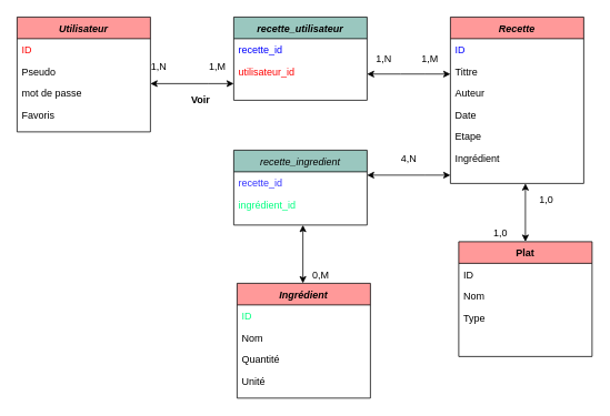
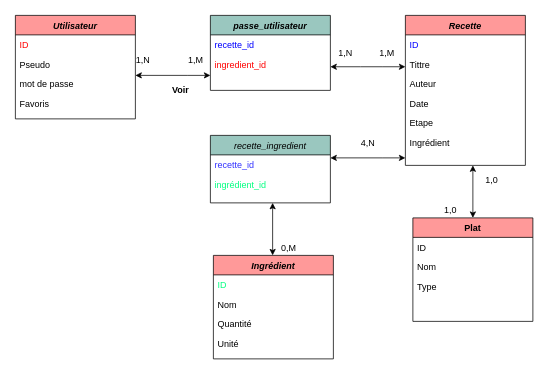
  <mxCell id="0" />
  <mxCell id="1" parent="0" />
  <mxCell id="2" value="Utilisateur" style="swimlane;fontStyle=3;align=center;verticalAlign=top;childLayout=stackLayout;horizontal=1;startSize=26;horizontalStack=0;resizeParent=1;resizeLast=0;collapsible=1;marginBottom=0;rounded=0;shadow=0;strokeWidth=1;fontColor=#000000;fillColor=#FF9999;" parent="1" vertex="1"><mxGeometry x="20" y="20" width="160" height="138" as="geometry"><mxRectangle x="230" y="140" width="160" height="26" as="alternateBounds" /></mxGeometry></mxCell>
  <mxCell id="3" value="ID" style="text;align=left;verticalAlign=top;spacingLeft=4;spacingRight=4;overflow=hidden;rotatable=0;points=[[0,0.5],[1,0.5]];portConstraint=eastwest;fontColor=#FF0000;" parent="2" vertex="1"><mxGeometry y="26" width="160" height="26" as="geometry" /></mxCell>
  <mxCell id="4" value="Pseudo" style="text;align=left;verticalAlign=top;spacingLeft=4;spacingRight=4;overflow=hidden;rotatable=0;points=[[0,0.5],[1,0.5]];portConstraint=eastwest;rounded=0;shadow=0;html=0;" parent="2" vertex="1"><mxGeometry y="52" width="160" height="26" as="geometry" /></mxCell>
  <mxCell id="5" value="mot de passe" style="text;align=left;verticalAlign=top;spacingLeft=4;spacingRight=4;overflow=hidden;rotatable=0;points=[[0,0.5],[1,0.5]];portConstraint=eastwest;rounded=0;shadow=0;html=0;" parent="2" vertex="1"><mxGeometry y="78" width="160" height="26" as="geometry" /></mxCell>
  <mxCell id="6" value="Favoris" style="text;align=left;verticalAlign=top;spacingLeft=4;spacingRight=4;overflow=hidden;rotatable=0;points=[[0,0.5],[1,0.5]];portConstraint=eastwest;rounded=0;shadow=0;html=0;" vertex="1" parent="2"><mxGeometry y="104" width="160" height="26" as="geometry" /></mxCell>
  <mxCell id="7" value="Recette" style="swimlane;fontStyle=3;align=center;verticalAlign=top;childLayout=stackLayout;horizontal=1;startSize=26;horizontalStack=0;resizeParent=1;resizeLast=0;collapsible=1;marginBottom=0;rounded=0;shadow=0;strokeWidth=1;fillColor=#FF9999;" vertex="1" parent="1"><mxGeometry x="540" y="20" width="160" height="200" as="geometry"><mxRectangle x="230" y="140" width="160" height="26" as="alternateBounds" /></mxGeometry></mxCell>
  <mxCell id="8" value="ID" style="text;align=left;verticalAlign=top;spacingLeft=4;spacingRight=4;overflow=hidden;rotatable=0;points=[[0,0.5],[1,0.5]];portConstraint=eastwest;fontColor=#0000FF;" vertex="1" parent="7"><mxGeometry y="26" width="160" height="26" as="geometry" /></mxCell>
  <mxCell id="9" value="Tittre" style="text;align=left;verticalAlign=top;spacingLeft=4;spacingRight=4;overflow=hidden;rotatable=0;points=[[0,0.5],[1,0.5]];portConstraint=eastwest;rounded=0;shadow=0;html=0;" vertex="1" parent="7"><mxGeometry y="52" width="160" height="26" as="geometry" /></mxCell>
  <mxCell id="10" value="Auteur" style="text;align=left;verticalAlign=top;spacingLeft=4;spacingRight=4;overflow=hidden;rotatable=0;points=[[0,0.5],[1,0.5]];portConstraint=eastwest;rounded=0;shadow=0;html=0;" vertex="1" parent="7"><mxGeometry y="78" width="160" height="26" as="geometry" /></mxCell>
  <mxCell id="11" value="Date" style="text;align=left;verticalAlign=top;spacingLeft=4;spacingRight=4;overflow=hidden;rotatable=0;points=[[0,0.5],[1,0.5]];portConstraint=eastwest;rounded=0;shadow=0;html=0;" vertex="1" parent="7"><mxGeometry y="104" width="160" height="26" as="geometry" /></mxCell>
  <mxCell id="12" value="Etape" style="text;align=left;verticalAlign=top;spacingLeft=4;spacingRight=4;overflow=hidden;rotatable=0;points=[[0,0.5],[1,0.5]];portConstraint=eastwest;rounded=0;shadow=0;html=0;" vertex="1" parent="7"><mxGeometry y="130" width="160" height="26" as="geometry" /></mxCell>
  <mxCell id="13" value="Ingrédient" style="text;align=left;verticalAlign=top;spacingLeft=4;spacingRight=4;overflow=hidden;rotatable=0;points=[[0,0.5],[1,0.5]];portConstraint=eastwest;rounded=0;shadow=0;html=0;" vertex="1" parent="7"><mxGeometry y="156" width="160" height="26" as="geometry" /></mxCell>
  <mxCell id="14" value="Plat" style="swimlane;fontStyle=1;align=center;verticalAlign=top;childLayout=stackLayout;horizontal=1;startSize=26;horizontalStack=0;resizeParent=1;resizeLast=0;collapsible=1;marginBottom=0;rounded=0;shadow=0;strokeWidth=1;fillColor=#FF9999;" vertex="1" parent="1"><mxGeometry x="550" y="290" width="160" height="138" as="geometry"><mxRectangle x="230" y="140" width="160" height="26" as="alternateBounds" /></mxGeometry></mxCell>
  <mxCell id="15" value="ID" style="text;align=left;verticalAlign=top;spacingLeft=4;spacingRight=4;overflow=hidden;rotatable=0;points=[[0,0.5],[1,0.5]];portConstraint=eastwest;" vertex="1" parent="14"><mxGeometry y="26" width="160" height="26" as="geometry" /></mxCell>
  <mxCell id="16" value="Nom" style="text;align=left;verticalAlign=top;spacingLeft=4;spacingRight=4;overflow=hidden;rotatable=0;points=[[0,0.5],[1,0.5]];portConstraint=eastwest;rounded=0;shadow=0;html=0;" vertex="1" parent="14"><mxGeometry y="52" width="160" height="26" as="geometry" /></mxCell>
  <mxCell id="17" value="Type" style="text;align=left;verticalAlign=top;spacingLeft=4;spacingRight=4;overflow=hidden;rotatable=0;points=[[0,0.5],[1,0.5]];portConstraint=eastwest;rounded=0;shadow=0;html=0;" vertex="1" parent="14"><mxGeometry y="78" width="160" height="26" as="geometry" /></mxCell>
  <mxCell id="18" value="" style="endArrow=classic;startArrow=classic;html=1;rounded=0;" edge="1" parent="1"><mxGeometry width="50" height="50" relative="1" as="geometry"><mxPoint x="180" y="100" as="sourcePoint" /><mxPoint x="280" y="100" as="targetPoint" /><Array as="points"><mxPoint x="250" y="100" /></Array></mxGeometry></mxCell>
  <mxCell id="19" value="" style="endArrow=classic;startArrow=classic;html=1;rounded=0;" edge="1" parent="1"><mxGeometry width="50" height="50" relative="1" as="geometry"><mxPoint x="630" y="220" as="sourcePoint" /><mxPoint x="630" y="290" as="targetPoint" /><Array as="points" /></mxGeometry></mxCell>
  <mxCell id="20" value="1,N" style="text;html=1;align=center;verticalAlign=middle;resizable=0;points=[];autosize=1;strokeColor=none;fillColor=none;" vertex="1" parent="1"><mxGeometry x="175" y="70" width="30" height="20" as="geometry" /></mxCell>
  <mxCell id="21" value="1,M" style="text;html=1;align=center;verticalAlign=middle;resizable=0;points=[];autosize=1;strokeColor=none;fillColor=none;" vertex="1" parent="1"><mxGeometry x="240" y="70" width="40" height="20" as="geometry" /></mxCell>
  <mxCell id="22" value="1,0" style="text;html=1;align=center;verticalAlign=middle;resizable=0;points=[];autosize=1;strokeColor=none;fillColor=none;" vertex="1" parent="1"><mxGeometry x="640" y="230" width="30" height="20" as="geometry" /></mxCell>
  <mxCell id="23" value="1,0" style="text;html=1;align=center;verticalAlign=middle;resizable=0;points=[];autosize=1;strokeColor=none;fillColor=none;" vertex="1" parent="1"><mxGeometry x="585" y="270" width="30" height="20" as="geometry" /></mxCell>
- <mxCell id="24" value="recette_utilisateur" style="swimlane;fontStyle=3;align=center;verticalAlign=top;childLayout=stackLayout;horizontal=1;startSize=26;horizontalStack=0;resizeParent=1;resizeLast=0;collapsible=1;marginBottom=0;rounded=0;shadow=0;strokeWidth=1;fillColor=#9AC7BF;" vertex="1" parent="1"><mxGeometry x="280" y="20" width="160" height="100" as="geometry"><mxRectangle x="230" y="140" width="160" height="26" as="alternateBounds" /></mxGeometry></mxCell>
+ <mxCell id="24" value="passe_utilisateur" style="swimlane;fontStyle=3;align=center;verticalAlign=top;childLayout=stackLayout;horizontal=1;startSize=26;horizontalStack=0;resizeParent=1;resizeLast=0;collapsible=1;marginBottom=0;rounded=0;shadow=0;strokeWidth=1;fillColor=#9AC7BF;" vertex="1" parent="1"><mxGeometry x="280" y="20" width="160" height="100" as="geometry"><mxRectangle x="230" y="140" width="160" height="26" as="alternateBounds" /></mxGeometry></mxCell>
  <mxCell id="25" value="recette_id" style="text;align=left;verticalAlign=top;spacingLeft=4;spacingRight=4;overflow=hidden;rotatable=0;points=[[0,0.5],[1,0.5]];portConstraint=eastwest;fontColor=#0000FF;" vertex="1" parent="24"><mxGeometry y="26" width="160" height="26" as="geometry" /></mxCell>
- <mxCell id="26" value="utilisateur_id" style="text;align=left;verticalAlign=top;spacingLeft=4;spacingRight=4;overflow=hidden;rotatable=0;points=[[0,0.5],[1,0.5]];portConstraint=eastwest;rounded=0;shadow=0;html=0;fontColor=#FF0000;" vertex="1" parent="24"><mxGeometry y="52" width="160" height="26" as="geometry" /></mxCell>
+ <mxCell id="26" value="ingredient_id" style="text;align=left;verticalAlign=top;spacingLeft=4;spacingRight=4;overflow=hidden;rotatable=0;points=[[0,0.5],[1,0.5]];portConstraint=eastwest;rounded=0;shadow=0;html=0;fontColor=#FF0000;" vertex="1" parent="24"><mxGeometry y="52" width="160" height="26" as="geometry" /></mxCell>
  <mxCell id="27" value="Ingrédient" style="swimlane;fontStyle=3;align=center;verticalAlign=top;childLayout=stackLayout;horizontal=1;startSize=26;horizontalStack=0;resizeParent=1;resizeLast=0;collapsible=1;marginBottom=0;rounded=0;shadow=0;strokeWidth=1;fillColor=#FF9999;" vertex="1" parent="1"><mxGeometry x="284" y="340" width="160" height="138" as="geometry"><mxRectangle x="230" y="140" width="160" height="26" as="alternateBounds" /></mxGeometry></mxCell>
  <mxCell id="28" value="ID" style="text;align=left;verticalAlign=top;spacingLeft=4;spacingRight=4;overflow=hidden;rotatable=0;points=[[0,0.5],[1,0.5]];portConstraint=eastwest;fontColor=#00FF80;" vertex="1" parent="27"><mxGeometry y="26" width="160" height="26" as="geometry" /></mxCell>
  <mxCell id="29" value="Nom" style="text;align=left;verticalAlign=top;spacingLeft=4;spacingRight=4;overflow=hidden;rotatable=0;points=[[0,0.5],[1,0.5]];portConstraint=eastwest;rounded=0;shadow=0;html=0;" vertex="1" parent="27"><mxGeometry y="52" width="160" height="26" as="geometry" /></mxCell>
  <mxCell id="30" value="Quantité" style="text;align=left;verticalAlign=top;spacingLeft=4;spacingRight=4;overflow=hidden;rotatable=0;points=[[0,0.5],[1,0.5]];portConstraint=eastwest;rounded=0;shadow=0;html=0;" vertex="1" parent="27"><mxGeometry y="78" width="160" height="26" as="geometry" /></mxCell>
  <mxCell id="31" value="Unité" style="text;align=left;verticalAlign=top;spacingLeft=4;spacingRight=4;overflow=hidden;rotatable=0;points=[[0,0.5],[1,0.5]];portConstraint=eastwest;rounded=0;shadow=0;html=0;" vertex="1" parent="27"><mxGeometry y="104" width="160" height="26" as="geometry" /></mxCell>
  <mxCell id="32" value="recette_ingredient" style="swimlane;fontStyle=2;align=center;verticalAlign=top;childLayout=stackLayout;horizontal=1;startSize=26;horizontalStack=0;resizeParent=1;resizeLast=0;collapsible=1;marginBottom=0;rounded=0;shadow=0;strokeWidth=1;fillColor=#9AC7BF;" vertex="1" parent="1"><mxGeometry x="280" y="180" width="160" height="90" as="geometry"><mxRectangle x="230" y="140" width="160" height="26" as="alternateBounds" /></mxGeometry></mxCell>
  <mxCell id="33" value="recette_id" style="text;align=left;verticalAlign=top;spacingLeft=4;spacingRight=4;overflow=hidden;rotatable=0;points=[[0,0.5],[1,0.5]];portConstraint=eastwest;fontColor=#3333FF;" vertex="1" parent="32"><mxGeometry y="26" width="160" height="26" as="geometry" /></mxCell>
  <mxCell id="34" value="ingrédient_id" style="text;align=left;verticalAlign=top;spacingLeft=4;spacingRight=4;overflow=hidden;rotatable=0;points=[[0,0.5],[1,0.5]];portConstraint=eastwest;rounded=0;shadow=0;html=0;fontColor=#00FF80;" vertex="1" parent="32"><mxGeometry y="52" width="160" height="26" as="geometry" /></mxCell>
  <mxCell id="35" value="" style="endArrow=classic;startArrow=classic;html=1;rounded=0;" edge="1" parent="1"><mxGeometry width="50" height="50" relative="1" as="geometry"><mxPoint x="363" y="270" as="sourcePoint" /><mxPoint x="363" y="340" as="targetPoint" /><Array as="points" /></mxGeometry></mxCell>
  <mxCell id="36" value="" style="endArrow=classic;startArrow=classic;html=1;rounded=0;" edge="1" parent="1"><mxGeometry width="50" height="50" relative="1" as="geometry"><mxPoint x="440" y="88.5" as="sourcePoint" /><mxPoint x="540" y="88.5" as="targetPoint" /><Array as="points"><mxPoint x="480" y="88.5" /><mxPoint x="510" y="88.5" /></Array></mxGeometry></mxCell>
  <mxCell id="37" value="" style="endArrow=classic;startArrow=classic;html=1;rounded=0;" edge="1" parent="1"><mxGeometry width="50" height="50" relative="1" as="geometry"><mxPoint x="440" y="210" as="sourcePoint" /><mxPoint x="540" y="210" as="targetPoint" /><Array as="points"><mxPoint x="510" y="210" /></Array></mxGeometry></mxCell>
  <mxCell id="38" value="1,N" style="text;html=1;align=center;verticalAlign=middle;resizable=0;points=[];autosize=1;strokeColor=none;fillColor=none;" vertex="1" parent="1"><mxGeometry x="445" y="60" width="30" height="20" as="geometry" /></mxCell>
  <mxCell id="39" value="1,M" style="text;html=1;align=center;verticalAlign=middle;resizable=0;points=[];autosize=1;strokeColor=none;fillColor=none;" vertex="1" parent="1"><mxGeometry x="495" y="60" width="40" height="20" as="geometry" /></mxCell>
  <mxCell id="40" value="4,N" style="text;html=1;align=center;verticalAlign=middle;resizable=0;points=[];autosize=1;strokeColor=none;fillColor=none;" vertex="1" parent="1"><mxGeometry x="475" y="180" width="30" height="20" as="geometry" /></mxCell>
  <mxCell id="41" value="0,M" style="text;html=1;align=center;verticalAlign=middle;resizable=0;points=[];autosize=1;strokeColor=none;fillColor=none;" vertex="1" parent="1"><mxGeometry x="364" y="320" width="40" height="20" as="geometry" /></mxCell>
  <mxCell id="42" value="&lt;b&gt;Voir&lt;/b&gt;" style="text;html=1;align=center;verticalAlign=middle;resizable=0;points=[];autosize=1;strokeColor=none;fillColor=none;" vertex="1" parent="1"><mxGeometry x="220" y="110" width="40" height="20" as="geometry" /></mxCell>
